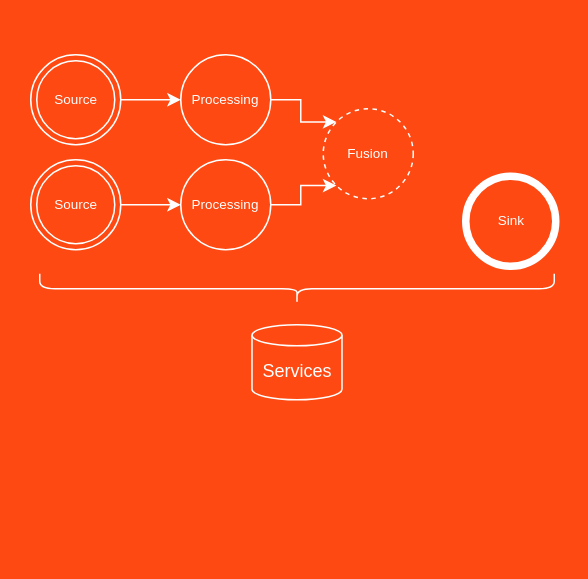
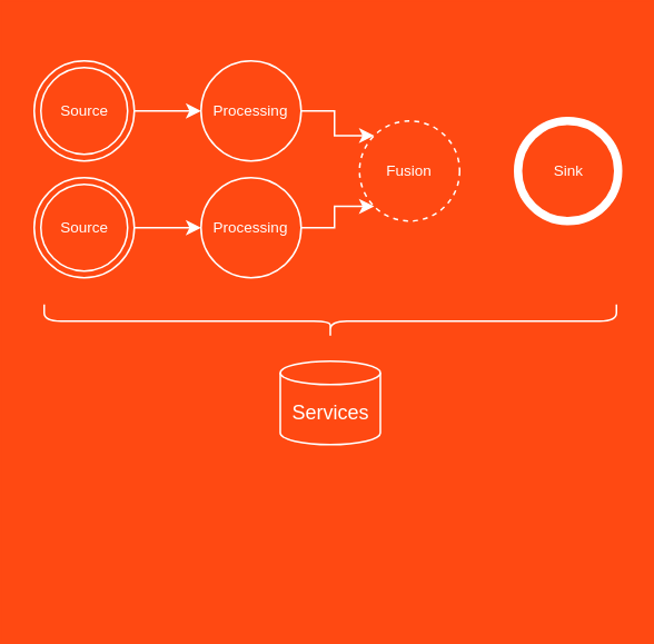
  <mxCell id="0" />
  <mxCell id="1" parent="0" />
  <mxCell id="2" style="edgeStyle=orthogonalEdgeStyle;rounded=0;orthogonalLoop=1;jettySize=auto;html=1;entryX=0;entryY=0.5;entryDx=0;entryDy=0;strokeColor=#FFFFFF;fontColor=#FFFFFF;" edge="1" parent="1" source="3" target="6"><mxGeometry relative="1" as="geometry" /></mxCell>
  <mxCell id="3" value="Source" style="ellipse;shape=doubleEllipse;html=1;dashed=0;whitespace=wrap;aspect=fixed;fontSize=9;fillColor=none;strokeColor=#FFFFFF;fontColor=#FFFFFF;" vertex="1" parent="1"><mxGeometry x="20" y="36" width="60" height="60" as="geometry" /></mxCell>
- <mxCell id="4" value="Sink" style="shape=ellipse;html=1;dashed=0;whitespace=wrap;aspect=fixed;strokeWidth=5;perimeter=ellipsePerimeter;fontSize=9;fillColor=none;strokeColor=#FFFFFF;fontColor=#FFFFFF;" vertex="1" parent="1"><mxGeometry x="310" y="117" width="60" height="60" as="geometry" /></mxCell>
+ <mxCell id="4" value="Sink" style="shape=ellipse;html=1;dashed=0;whitespace=wrap;aspect=fixed;strokeWidth=5;perimeter=ellipsePerimeter;fontSize=9;fillColor=none;strokeColor=#FFFFFF;fontColor=#FFFFFF;" vertex="1" parent="1"><mxGeometry x="310" y="72" width="60" height="60" as="geometry" /></mxCell>
  <mxCell id="5" style="edgeStyle=orthogonalEdgeStyle;rounded=0;orthogonalLoop=1;jettySize=auto;html=1;exitX=1;exitY=0.5;exitDx=0;exitDy=0;entryX=0;entryY=0;entryDx=0;entryDy=0;strokeColor=#FFFFFF;fontColor=#FFFFFF;" edge="1" parent="1" source="6" target="11"><mxGeometry relative="1" as="geometry" /></mxCell>
  <mxCell id="6" value="&lt;font style=&quot;font-size: 9px&quot;&gt;Processing&lt;br style=&quot;font-size: 9px&quot;&gt;&lt;/font&gt;" style="ellipse;whiteSpace=wrap;html=1;aspect=fixed;fontSize=9;fillColor=none;strokeColor=#FFFFFF;fontColor=#FFFFFF;" vertex="1" parent="1"><mxGeometry x="120" y="36" width="60" height="60" as="geometry" /></mxCell>
  <mxCell id="7" style="edgeStyle=orthogonalEdgeStyle;rounded=0;orthogonalLoop=1;jettySize=auto;html=1;exitX=1;exitY=0.5;exitDx=0;exitDy=0;entryX=0;entryY=0.5;entryDx=0;entryDy=0;strokeColor=#FFFFFF;fontColor=#FFFFFF;" edge="1" parent="1" source="8" target="10"><mxGeometry relative="1" as="geometry" /></mxCell>
  <mxCell id="8" value="Source" style="ellipse;shape=doubleEllipse;html=1;dashed=0;whitespace=wrap;aspect=fixed;fontSize=9;fillColor=none;strokeColor=#FFFFFF;fontColor=#FFFFFF;" vertex="1" parent="1"><mxGeometry x="20" y="106" width="60" height="60" as="geometry" /></mxCell>
  <mxCell id="9" style="edgeStyle=orthogonalEdgeStyle;rounded=0;orthogonalLoop=1;jettySize=auto;html=1;entryX=0;entryY=1;entryDx=0;entryDy=0;strokeColor=#FFFFFF;fontColor=#FFFFFF;" edge="1" parent="1" source="10" target="11"><mxGeometry relative="1" as="geometry" /></mxCell>
  <mxCell id="10" value="&lt;font style=&quot;font-size: 9px&quot;&gt;Processing&lt;br style=&quot;font-size: 9px&quot;&gt;&lt;/font&gt;" style="ellipse;whiteSpace=wrap;html=1;aspect=fixed;fontSize=9;fillColor=none;strokeColor=#FFFFFF;fontColor=#FFFFFF;" vertex="1" parent="1"><mxGeometry x="120" y="106" width="60" height="60" as="geometry" /></mxCell>
  <mxCell id="11" value="&lt;font style=&quot;font-size: 9px&quot;&gt;Fusion&lt;br style=&quot;font-size: 9px&quot;&gt;&lt;/font&gt;" style="ellipse;whiteSpace=wrap;html=1;aspect=fixed;fontSize=9;fillColor=none;strokeColor=#FFFFFF;fontColor=#FFFFFF;dashed=1;" vertex="1" parent="1"><mxGeometry x="215" y="72" width="60" height="60" as="geometry" /></mxCell>
  <mxCell id="12" value="Services" style="shape=cylinder3;whiteSpace=wrap;html=1;boundedLbl=1;backgroundOutline=1;size=7;fontSize=12;fontColor=#FFFFFF;strokeColor=#FFFFFF;fillColor=none;" vertex="1" parent="1"><mxGeometry x="167.5" y="216" width="60" height="50" as="geometry" /></mxCell>
  <mxCell id="13" value="" style="shape=curlyBracket;whiteSpace=wrap;html=1;rounded=1;flipH=1;fontSize=12;fontColor=#FFFFFF;strokeColor=#FFFFFF;fillColor=none;rotation=90;" vertex="1" parent="1"><mxGeometry x="187.5" y="20.5" width="20" height="343" as="geometry" /></mxCell>
